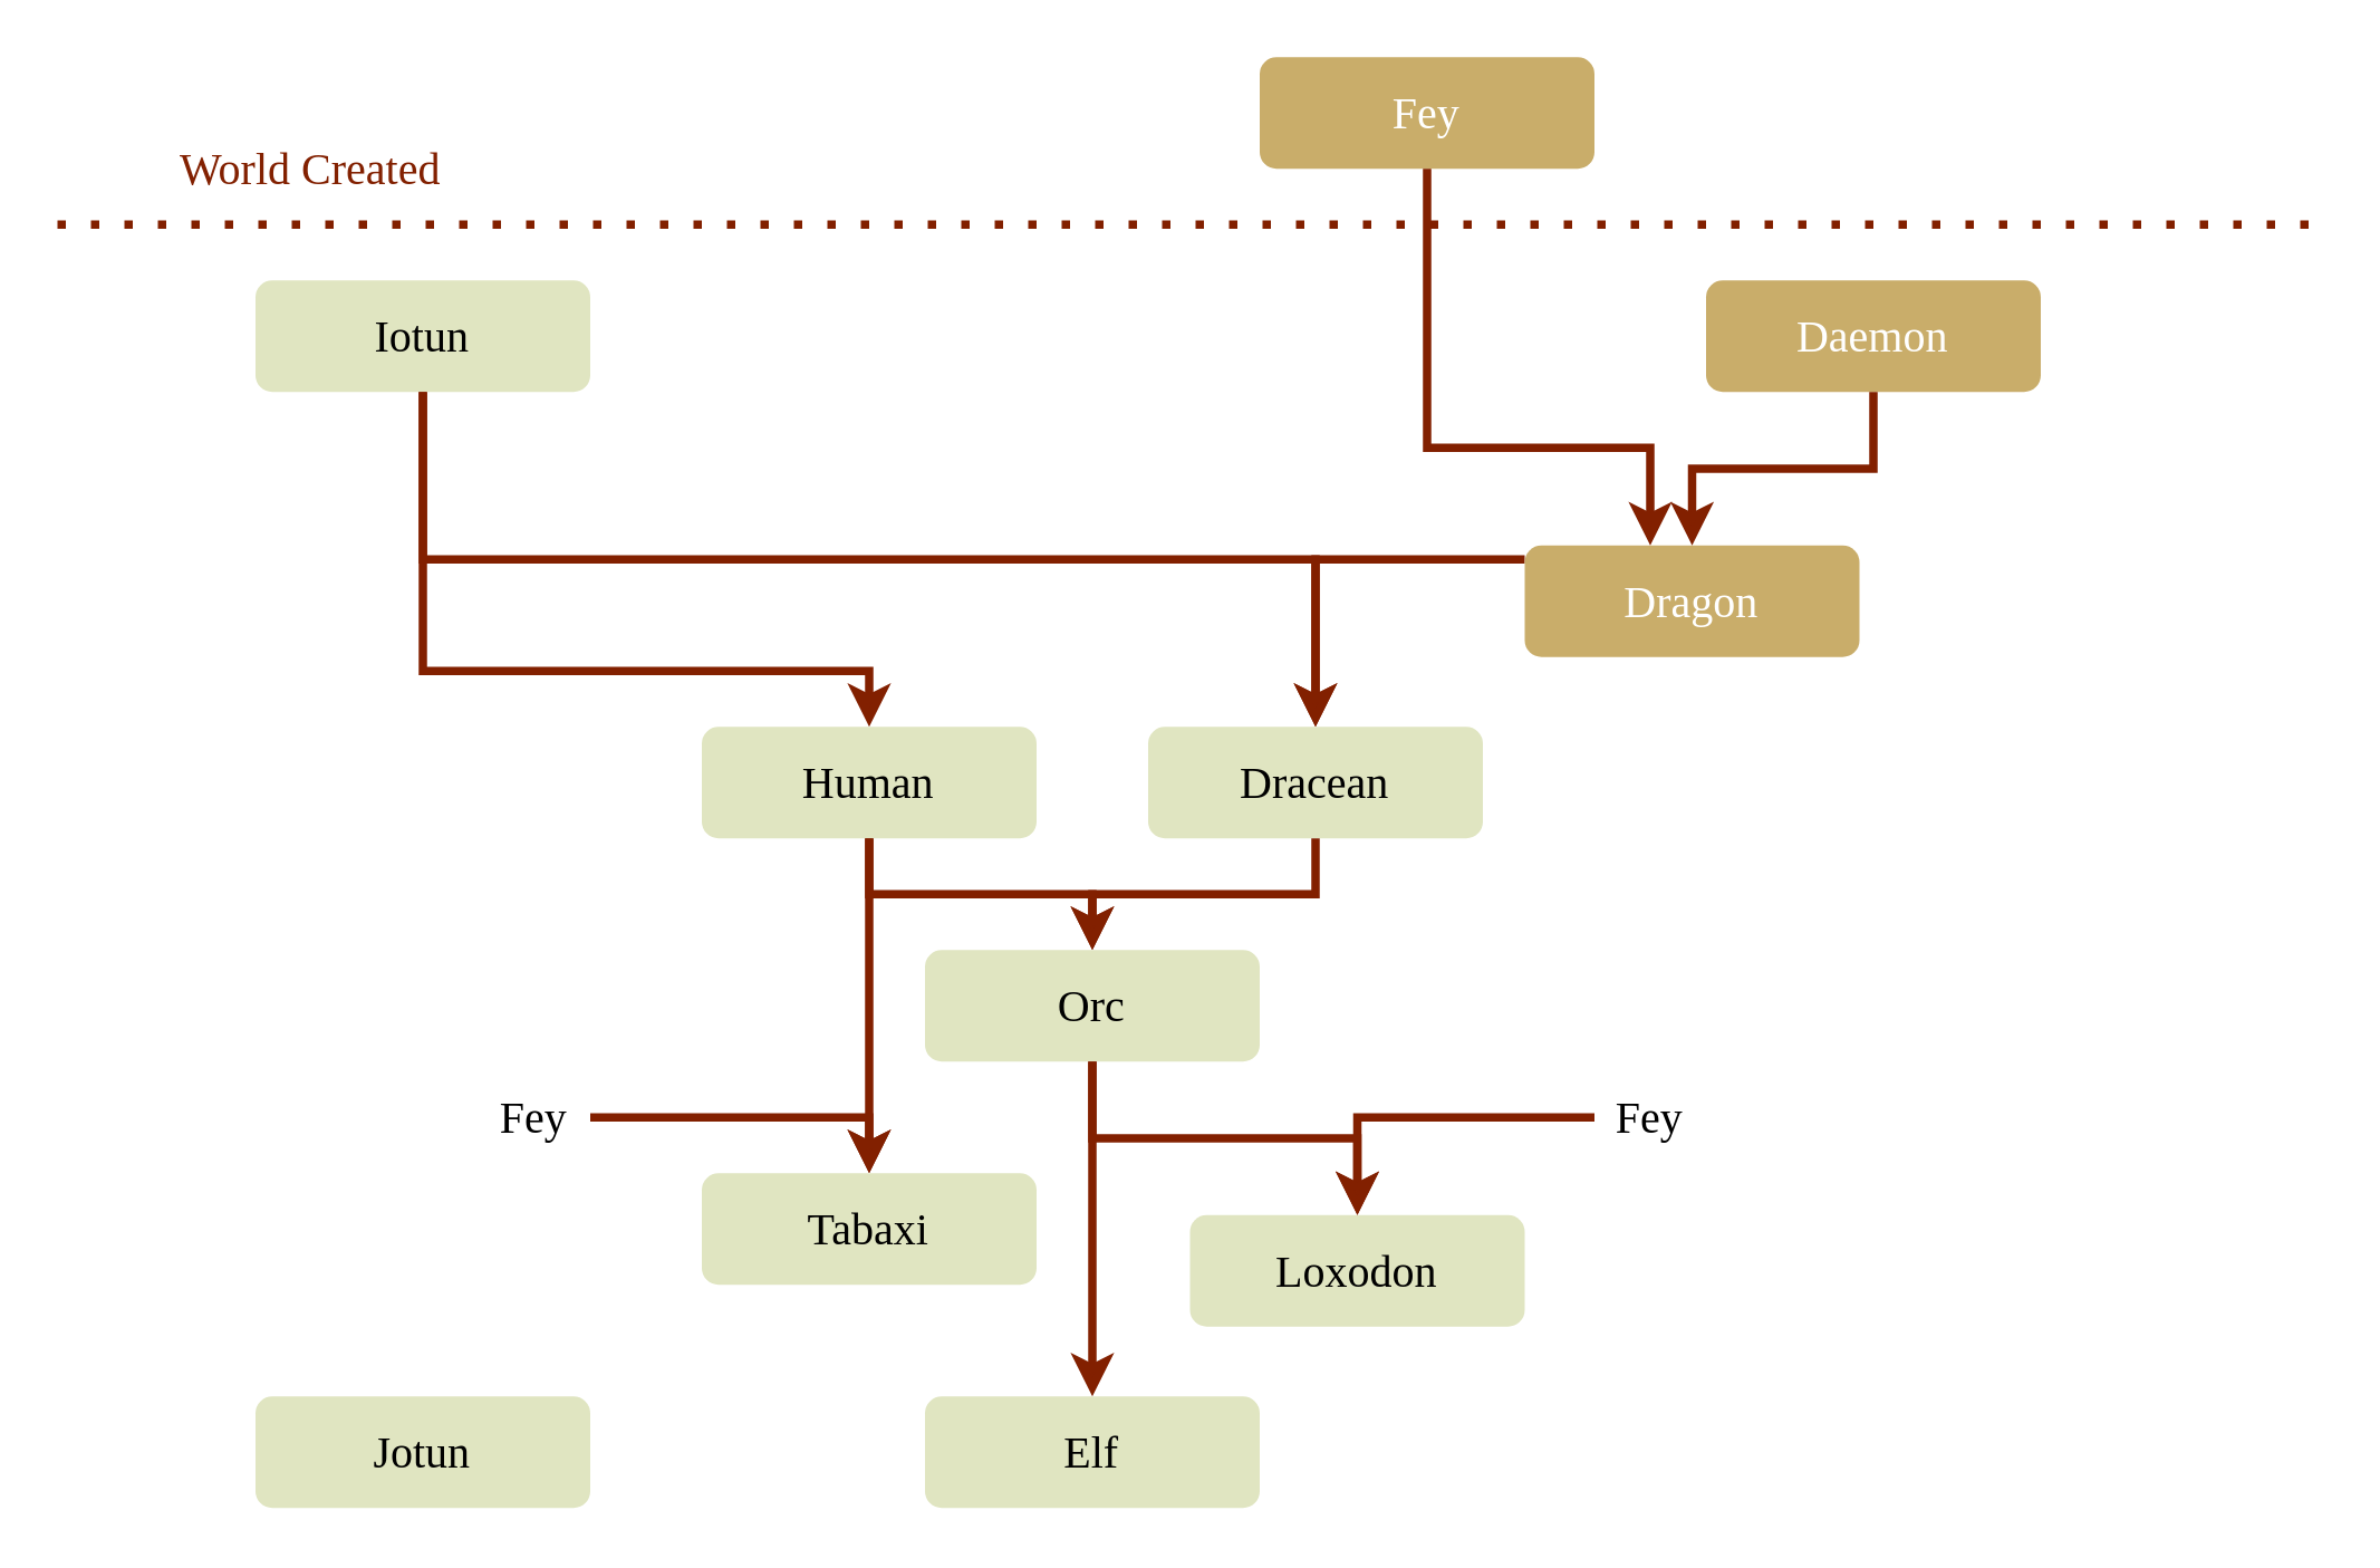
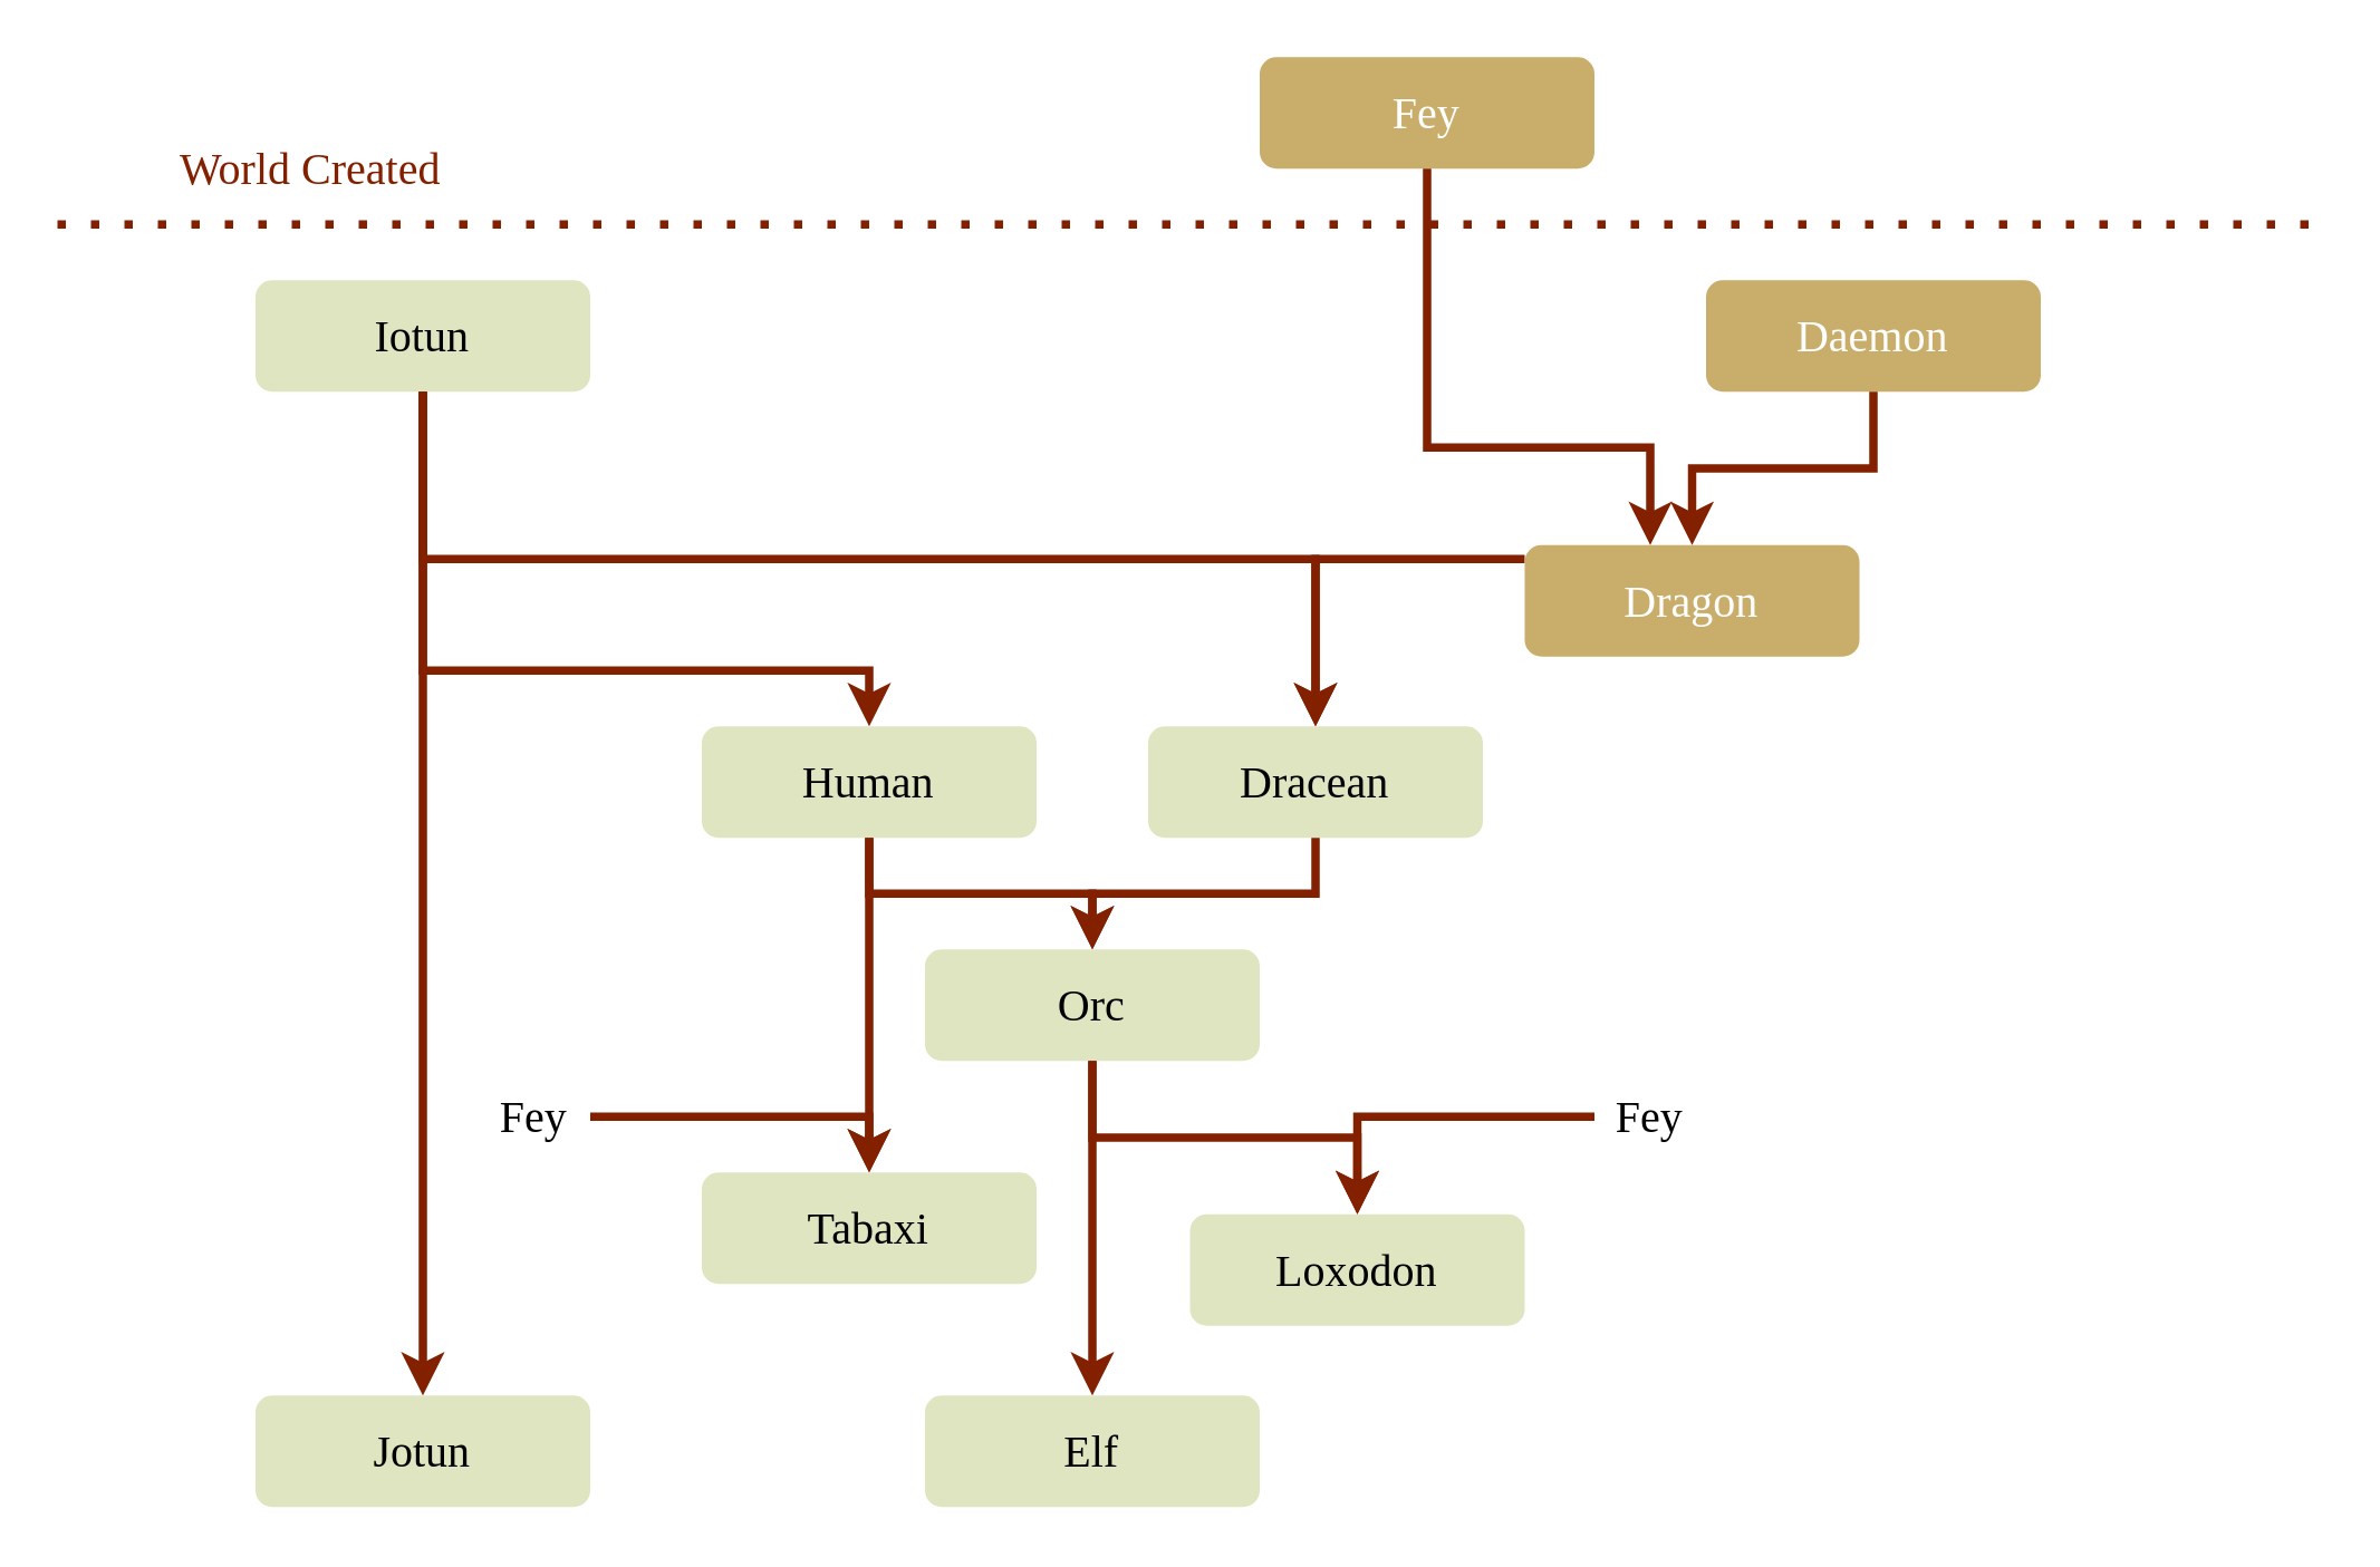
  <mxCell id="0" />
  <mxCell id="1" parent="0" />
  <mxCell id="2" value="Iotun" style="rounded=1;whiteSpace=wrap;html=1;fontSize=16;glass=0;strokeWidth=3;shadow=0;fillColor=#e0e5c1;strokeColor=none;fontColor=default;fontFamily=Alegreya;fontSource=https%3A%2F%2Ffonts.googleapis.com%2Fcss%3Ffamily%3DAlegreya;" parent="1" vertex="1"><mxGeometry x="91" y="100" width="120" height="40" as="geometry" /></mxCell>
  <mxCell id="3" value="Jotun" style="rounded=1;whiteSpace=wrap;html=1;fontSize=16;glass=0;strokeWidth=3;shadow=0;fillColor=#e0e5c1;strokeColor=none;fontColor=default;fontFamily=Alegreya;fontSource=https%3A%2F%2Ffonts.googleapis.com%2Fcss%3Ffamily%3DAlegreya;" vertex="1" parent="1"><mxGeometry x="91" y="500" width="120" height="40" as="geometry" /></mxCell>
  <mxCell id="4" value="Dracean" style="rounded=1;whiteSpace=wrap;html=1;fontSize=16;glass=0;strokeWidth=3;shadow=0;fillColor=#e0e5c1;fontColor=default;strokeColor=none;fontFamily=Alegreya;fontSource=https%3A%2F%2Ffonts.googleapis.com%2Fcss%3Ffamily%3DAlegreya;" vertex="1" parent="1"><mxGeometry x="411" y="260" width="120" height="40" as="geometry" /></mxCell>
  <mxCell id="5" value="Human" style="rounded=1;whiteSpace=wrap;html=1;fontSize=16;glass=0;strokeWidth=3;shadow=0;strokeColor=none;fillColor=#e0e5c1;fontColor=default;fontFamily=Alegreya;fontSource=https%3A%2F%2Ffonts.googleapis.com%2Fcss%3Ffamily%3DAlegreya;" vertex="1" parent="1"><mxGeometry x="251" y="260" width="120" height="40" as="geometry" /></mxCell>
  <mxCell id="6" style="edgeStyle=orthogonalEdgeStyle;rounded=0;orthogonalLoop=1;jettySize=auto;html=1;strokeColor=#822000;fontFamily=Alegreya;fontSource=https%3A%2F%2Ffonts.googleapis.com%2Fcss%3Ffamily%3DAlegreya;fontSize=16;strokeWidth=3;" edge="1" parent="1" source="16" target="4"><mxGeometry relative="1" as="geometry"><Array as="points"><mxPoint x="471" y="200" /></Array></mxGeometry></mxCell>
  <mxCell id="7" value="Fey" style="rounded=1;whiteSpace=wrap;html=1;fontSize=16;glass=0;strokeWidth=3;shadow=0;fillColor=#c9ad6a;strokeColor=none;fillStyle=auto;fontFamily=Alegreya;fontSource=https%3A%2F%2Ffonts.googleapis.com%2Fcss%3Ffamily%3DAlegreya;fontColor=#FFFFFF;" vertex="1" parent="1"><mxGeometry x="451" y="20" width="120" height="40" as="geometry" /></mxCell>
  <mxCell id="8" value="Daemon" style="rounded=1;whiteSpace=wrap;html=1;fontSize=16;glass=0;strokeWidth=3;shadow=0;fillColor=#c9ad6a;fontColor=#FFFFFF;strokeColor=none;fontFamily=Alegreya;fontSource=https%3A%2F%2Ffonts.googleapis.com%2Fcss%3Ffamily%3DAlegreya;" vertex="1" parent="1"><mxGeometry x="611" y="100" width="120" height="40" as="geometry" /></mxCell>
  <mxCell id="9" value="Orc" style="rounded=1;whiteSpace=wrap;html=1;fontSize=16;glass=0;strokeWidth=3;shadow=0;fillColor=#e0e5c1;strokeColor=none;fontColor=default;fontFamily=Alegreya;fontSource=https%3A%2F%2Ffonts.googleapis.com%2Fcss%3Ffamily%3DAlegreya;" vertex="1" parent="1"><mxGeometry x="331" y="340" width="120" height="40" as="geometry" /></mxCell>
  <mxCell id="10" value="Elf" style="rounded=1;whiteSpace=wrap;html=1;fontSize=16;glass=0;strokeWidth=3;shadow=0;fillColor=#e0e5c1;strokeColor=none;fontColor=default;fontFamily=Alegreya;fontSource=https%3A%2F%2Ffonts.googleapis.com%2Fcss%3Ffamily%3DAlegreya;" vertex="1" parent="1"><mxGeometry x="331" y="500" width="120" height="40" as="geometry" /></mxCell>
  <mxCell id="11" value="Fey" style="rounded=1;whiteSpace=wrap;html=1;fontSize=16;glass=0;strokeWidth=3;shadow=0;fillColor=none;strokeColor=none;fillStyle=auto;fontFamily=Alegreya;fontSource=https%3A%2F%2Ffonts.googleapis.com%2Fcss%3Ffamily%3DAlegreya;" vertex="1" parent="1"><mxGeometry x="571" y="380" width="40" height="40" as="geometry" /></mxCell>
  <mxCell id="12" value="Loxodon" style="rounded=1;whiteSpace=wrap;html=1;fontSize=16;glass=0;strokeWidth=3;shadow=0;fillColor=#e0e5c1;strokeColor=none;fontColor=default;fontFamily=Alegreya;fontSource=https%3A%2F%2Ffonts.googleapis.com%2Fcss%3Ffamily%3DAlegreya;" vertex="1" parent="1"><mxGeometry x="426" y="435" width="120" height="40" as="geometry" /></mxCell>
  <mxCell id="13" value="Tabaxi" style="rounded=1;whiteSpace=wrap;html=1;fontSize=16;glass=0;strokeWidth=3;shadow=0;fillColor=#e0e5c1;strokeColor=none;fontColor=default;fontFamily=Alegreya;fontSource=https%3A%2F%2Ffonts.googleapis.com%2Fcss%3Ffamily%3DAlegreya;" vertex="1" parent="1"><mxGeometry x="251" y="420" width="120" height="40" as="geometry" /></mxCell>
  <mxCell id="14" value="Fey" style="rounded=1;whiteSpace=wrap;html=1;fontSize=16;glass=0;strokeWidth=3;shadow=0;fillColor=none;strokeColor=none;fillStyle=auto;fontFamily=Alegreya;fontSource=https%3A%2F%2Ffonts.googleapis.com%2Fcss%3Ffamily%3DAlegreya;" vertex="1" parent="1"><mxGeometry x="171" y="380" width="40" height="40" as="geometry" /></mxCell>
  <mxCell id="15" value="" style="endArrow=none;dashed=1;html=1;dashPattern=1 3;strokeWidth=3;rounded=0;fontColor=none;noLabel=1;labelBackgroundColor=none;strokeColor=#822000;" edge="1" parent="1"><mxGeometry width="50" height="50" relative="1" as="geometry"><mxPoint x="20" y="80" as="sourcePoint" /><mxPoint x="831" y="80" as="targetPoint" /></mxGeometry></mxCell>
  <mxCell id="16" value="Dragon" style="rounded=1;whiteSpace=wrap;html=1;fontSize=16;glass=0;strokeWidth=3;shadow=0;strokeColor=none;fillColor=#c9ad6a;fontFamily=Alegreya;fontSource=https%3A%2F%2Ffonts.googleapis.com%2Fcss%3Ffamily%3DAlegreya;fontColor=#FFFFFF;" vertex="1" parent="1"><mxGeometry x="546" y="195" width="120" height="40" as="geometry" /></mxCell>
  <mxCell id="17" value="" style="edgeStyle=orthogonalEdgeStyle;rounded=0;orthogonalLoop=1;jettySize=auto;html=1;strokeColor=#822000;fontFamily=Alegreya;fontSource=https%3A%2F%2Ffonts.googleapis.com%2Fcss%3Ffamily%3DAlegreya;fontSize=16;strokeWidth=3;" edge="1" parent="1" source="2" target="4"><mxGeometry relative="1" as="geometry"><Array as="points"><mxPoint x="151" y="200" /><mxPoint x="471" y="200" /></Array></mxGeometry></mxCell>
+ <mxCell id="18" style="edgeStyle=orthogonalEdgeStyle;rounded=0;orthogonalLoop=1;jettySize=auto;html=1;strokeColor=#822000;fontFamily=Alegreya;fontSource=https%3A%2F%2Ffonts.googleapis.com%2Fcss%3Ffamily%3DAlegreya;fontSize=16;strokeWidth=3;" edge="1" parent="1" source="2" target="3"><mxGeometry relative="1" as="geometry" /></mxCell>
  <mxCell id="19" style="edgeStyle=orthogonalEdgeStyle;rounded=0;orthogonalLoop=1;jettySize=auto;html=1;entryX=0.5;entryY=0;entryDx=0;entryDy=0;strokeColor=#822000;fontFamily=Alegreya;fontSource=https%3A%2F%2Ffonts.googleapis.com%2Fcss%3Ffamily%3DAlegreya;fontSize=16;strokeWidth=3;" edge="1" parent="1" source="2" target="5"><mxGeometry relative="1" as="geometry"><Array as="points"><mxPoint x="151" y="240" /><mxPoint x="311" y="240" /></Array></mxGeometry></mxCell>
  <mxCell id="20" style="edgeStyle=orthogonalEdgeStyle;rounded=0;orthogonalLoop=1;jettySize=auto;html=1;strokeColor=#822000;fontFamily=Alegreya;fontSource=https%3A%2F%2Ffonts.googleapis.com%2Fcss%3Ffamily%3DAlegreya;fontSize=16;strokeWidth=3;" edge="1" parent="1" source="4" target="9"><mxGeometry relative="1" as="geometry" /></mxCell>
  <mxCell id="21" style="edgeStyle=orthogonalEdgeStyle;rounded=0;orthogonalLoop=1;jettySize=auto;html=1;strokeColor=#822000;fontFamily=Alegreya;fontSource=https%3A%2F%2Ffonts.googleapis.com%2Fcss%3Ffamily%3DAlegreya;fontSize=16;strokeWidth=3;" edge="1" parent="1" source="5" target="9"><mxGeometry relative="1" as="geometry" /></mxCell>
  <mxCell id="22" style="edgeStyle=orthogonalEdgeStyle;rounded=0;orthogonalLoop=1;jettySize=auto;html=1;strokeColor=#822000;fontFamily=Alegreya;fontSource=https%3A%2F%2Ffonts.googleapis.com%2Fcss%3Ffamily%3DAlegreya;fontSize=16;strokeWidth=3;" edge="1" parent="1" source="5" target="13"><mxGeometry relative="1" as="geometry" /></mxCell>
  <mxCell id="23" style="edgeStyle=orthogonalEdgeStyle;rounded=0;orthogonalLoop=1;jettySize=auto;html=1;strokeColor=#822000;fontFamily=Alegreya;fontSource=https%3A%2F%2Ffonts.googleapis.com%2Fcss%3Ffamily%3DAlegreya;fontSize=16;strokeWidth=3;" edge="1" parent="1" source="7" target="16"><mxGeometry relative="1" as="geometry"><Array as="points"><mxPoint x="511" y="160" /><mxPoint x="591" y="160" /></Array></mxGeometry></mxCell>
  <mxCell id="24" style="edgeStyle=orthogonalEdgeStyle;rounded=0;orthogonalLoop=1;jettySize=auto;html=1;strokeColor=#822000;fontFamily=Alegreya;fontSource=https%3A%2F%2Ffonts.googleapis.com%2Fcss%3Ffamily%3DAlegreya;fontSize=16;strokeWidth=3;" edge="1" parent="1" source="8" target="16"><mxGeometry relative="1" as="geometry" /></mxCell>
  <mxCell id="25" style="edgeStyle=orthogonalEdgeStyle;rounded=0;orthogonalLoop=1;jettySize=auto;html=1;strokeColor=#822000;fontFamily=Alegreya;fontSource=https%3A%2F%2Ffonts.googleapis.com%2Fcss%3Ffamily%3DAlegreya;fontSize=16;strokeWidth=3;" edge="1" parent="1" source="9" target="10"><mxGeometry relative="1" as="geometry" /></mxCell>
  <mxCell id="26" style="edgeStyle=orthogonalEdgeStyle;rounded=0;orthogonalLoop=1;jettySize=auto;html=1;strokeColor=#822000;fontFamily=Alegreya;fontSource=https%3A%2F%2Ffonts.googleapis.com%2Fcss%3Ffamily%3DAlegreya;fontSize=16;strokeWidth=3;" edge="1" parent="1" source="9" target="12"><mxGeometry relative="1" as="geometry" /></mxCell>
  <mxCell id="27" style="edgeStyle=orthogonalEdgeStyle;rounded=0;orthogonalLoop=1;jettySize=auto;html=1;entryX=0.5;entryY=0;entryDx=0;entryDy=0;strokeColor=#822000;fontFamily=Alegreya;fontSource=https%3A%2F%2Ffonts.googleapis.com%2Fcss%3Ffamily%3DAlegreya;fontSize=16;strokeWidth=3;" edge="1" parent="1" source="11" target="12"><mxGeometry relative="1" as="geometry"><mxPoint x="531" y="400" as="targetPoint" /></mxGeometry></mxCell>
  <mxCell id="28" style="edgeStyle=orthogonalEdgeStyle;rounded=0;orthogonalLoop=1;jettySize=auto;html=1;entryX=0.5;entryY=0;entryDx=0;entryDy=0;strokeColor=#822000;fontFamily=Alegreya;fontSource=https%3A%2F%2Ffonts.googleapis.com%2Fcss%3Ffamily%3DAlegreya;fontSize=16;strokeWidth=3;" edge="1" parent="1" source="14" target="13"><mxGeometry relative="1" as="geometry" /></mxCell>
  <mxCell id="29" value="World Created" style="rounded=1;whiteSpace=wrap;html=1;fontSize=16;glass=0;strokeWidth=3;shadow=0;fillColor=none;strokeColor=none;fontColor=#822000;fontFamily=Alegreya;fontSource=https%3A%2F%2Ffonts.googleapis.com%2Fcss%3Ffamily%3DAlegreya;" vertex="1" parent="1"><mxGeometry x="51" y="40" width="120" height="40" as="geometry" /></mxCell>
